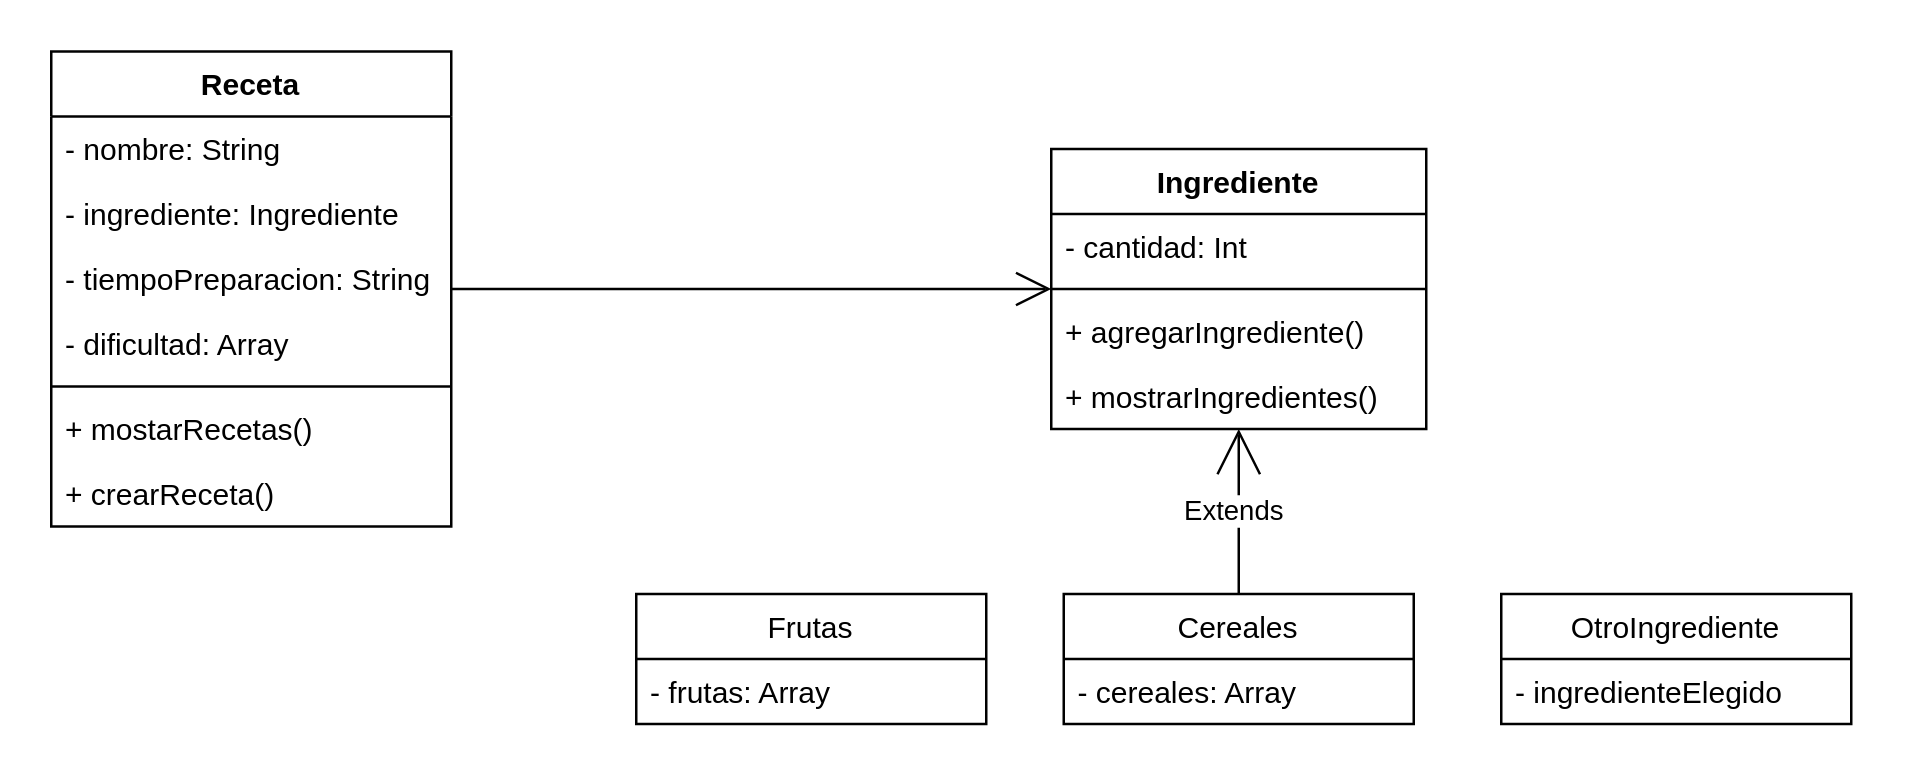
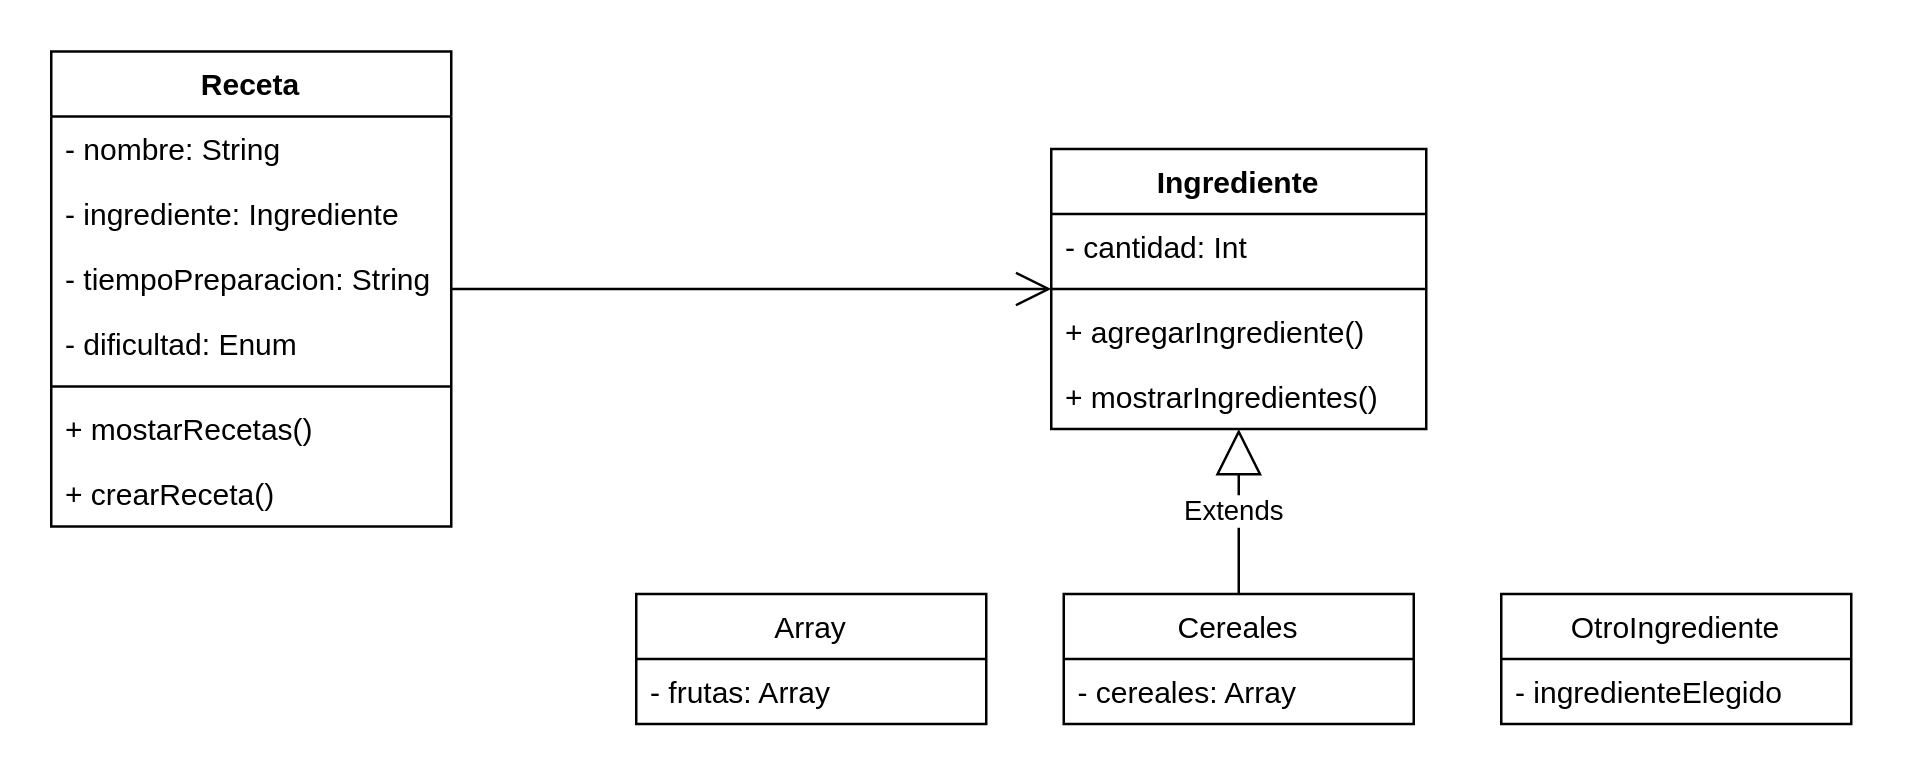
  <mxCell id="0" />
  <mxCell id="1" parent="0" />
  <mxCell id="2" value="Ingrediente" style="swimlane;fontStyle=1;align=center;verticalAlign=top;childLayout=stackLayout;horizontal=1;startSize=26;horizontalStack=0;resizeParent=1;resizeParentMax=0;resizeLast=0;collapsible=1;marginBottom=0;" vertex="1" parent="1"><mxGeometry x="420" y="59" width="150" height="112" as="geometry" /></mxCell>
  <mxCell id="3" value="- cantidad: Int" style="text;strokeColor=none;fillColor=none;align=left;verticalAlign=top;spacingLeft=4;spacingRight=4;overflow=hidden;rotatable=0;points=[[0,0.5],[1,0.5]];portConstraint=eastwest;" vertex="1" parent="2"><mxGeometry y="26" width="150" height="26" as="geometry" /></mxCell>
  <mxCell id="4" value="" style="line;strokeWidth=1;fillColor=none;align=left;verticalAlign=middle;spacingTop=-1;spacingLeft=3;spacingRight=3;rotatable=0;labelPosition=right;points=[];portConstraint=eastwest;" vertex="1" parent="2"><mxGeometry y="52" width="150" height="8" as="geometry" /></mxCell>
  <mxCell id="5" value="+ agregarIngrediente()" style="text;strokeColor=none;fillColor=none;align=left;verticalAlign=top;spacingLeft=4;spacingRight=4;overflow=hidden;rotatable=0;points=[[0,0.5],[1,0.5]];portConstraint=eastwest;" vertex="1" parent="2"><mxGeometry y="60" width="150" height="26" as="geometry" /></mxCell>
  <mxCell id="6" value="+ mostrarIngredientes()" style="text;strokeColor=none;fillColor=none;align=left;verticalAlign=top;spacingLeft=4;spacingRight=4;overflow=hidden;rotatable=0;points=[[0,0.5],[1,0.5]];portConstraint=eastwest;fontColor=#000000;" vertex="1" parent="2"><mxGeometry y="86" width="150" height="26" as="geometry" /></mxCell>
  <mxCell id="7" value="Receta" style="swimlane;fontStyle=1;align=center;verticalAlign=top;childLayout=stackLayout;horizontal=1;startSize=26;horizontalStack=0;resizeParent=1;resizeParentMax=0;resizeLast=0;collapsible=1;marginBottom=0;" vertex="1" parent="1"><mxGeometry x="20" y="20" width="160" height="190" as="geometry" /></mxCell>
  <mxCell id="8" value="- nombre: String" style="text;strokeColor=none;fillColor=none;align=left;verticalAlign=top;spacingLeft=4;spacingRight=4;overflow=hidden;rotatable=0;points=[[0,0.5],[1,0.5]];portConstraint=eastwest;" vertex="1" parent="7"><mxGeometry y="26" width="160" height="26" as="geometry" /></mxCell>
  <mxCell id="9" value="- ingrediente: Ingrediente" style="text;strokeColor=none;fillColor=none;align=left;verticalAlign=top;spacingLeft=4;spacingRight=4;overflow=hidden;rotatable=0;points=[[0,0.5],[1,0.5]];portConstraint=eastwest;" vertex="1" parent="7"><mxGeometry y="52" width="160" height="26" as="geometry" /></mxCell>
  <mxCell id="10" value="- tiempoPreparacion: String" style="text;strokeColor=none;fillColor=none;align=left;verticalAlign=top;spacingLeft=4;spacingRight=4;overflow=hidden;rotatable=0;points=[[0,0.5],[1,0.5]];portConstraint=eastwest;" vertex="1" parent="7"><mxGeometry y="78" width="160" height="26" as="geometry" /></mxCell>
- <mxCell id="11" value="- dificultad: Array" style="text;strokeColor=none;fillColor=none;align=left;verticalAlign=top;spacingLeft=4;spacingRight=4;overflow=hidden;rotatable=0;points=[[0,0.5],[1,0.5]];portConstraint=eastwest;" vertex="1" parent="7"><mxGeometry y="104" width="160" height="26" as="geometry" /></mxCell>
+ <mxCell id="11" value="- dificultad: Enum" style="text;strokeColor=none;fillColor=none;align=left;verticalAlign=top;spacingLeft=4;spacingRight=4;overflow=hidden;rotatable=0;points=[[0,0.5],[1,0.5]];portConstraint=eastwest;" vertex="1" parent="7"><mxGeometry y="104" width="160" height="26" as="geometry" /></mxCell>
  <mxCell id="12" value="" style="line;strokeWidth=1;fillColor=none;align=left;verticalAlign=middle;spacingTop=-1;spacingLeft=3;spacingRight=3;rotatable=0;labelPosition=right;points=[];portConstraint=eastwest;" vertex="1" parent="7"><mxGeometry y="130" width="160" height="8" as="geometry" /></mxCell>
  <mxCell id="13" value="+ mostarRecetas()&#10;" style="text;strokeColor=none;fillColor=none;align=left;verticalAlign=top;spacingLeft=4;spacingRight=4;overflow=hidden;rotatable=0;points=[[0,0.5],[1,0.5]];portConstraint=eastwest;" vertex="1" parent="7"><mxGeometry y="138" width="160" height="26" as="geometry" /></mxCell>
  <mxCell id="14" value="+ crearReceta()" style="text;strokeColor=none;fillColor=none;align=left;verticalAlign=top;spacingLeft=4;spacingRight=4;overflow=hidden;rotatable=0;points=[[0,0.5],[1,0.5]];portConstraint=eastwest;" vertex="1" parent="7"><mxGeometry y="164" width="160" height="26" as="geometry" /></mxCell>
- <mxCell id="15" value="Extends" style="endArrow=open;endSize=16;endFill=0;html=1;fontColor=#000000;exitX=0.5;exitY=0;exitDx=0;exitDy=0;" edge="1" parent="1" source="19" target="2"><mxGeometry x="0.013" y="2" width="160" relative="1" as="geometry"><mxPoint x="480" y="237" as="sourcePoint" /><mxPoint x="484" y="146" as="targetPoint" /><mxPoint as="offset" /></mxGeometry></mxCell>
+ <mxCell id="15" value="Extends" style="endArrow=block;endSize=16;endFill=0;html=1;fontColor=#000000;exitX=0.5;exitY=0;exitDx=0;exitDy=0;" edge="1" parent="1" source="19" target="2"><mxGeometry x="0.013" y="2" width="160" relative="1" as="geometry"><mxPoint x="480" y="237" as="sourcePoint" /><mxPoint x="484" y="146" as="targetPoint" /><mxPoint as="offset" /></mxGeometry></mxCell>
  <mxCell id="16" value="" style="endArrow=open;endFill=1;endSize=12;html=1;fontColor=#000000;" edge="1" parent="1" source="7" target="2"><mxGeometry width="160" relative="1" as="geometry"><mxPoint x="280" y="259" as="sourcePoint" /><mxPoint x="370" y="109" as="targetPoint" /></mxGeometry></mxCell>
  <mxCell id="17" value="OtroIngrediente" style="swimlane;fontStyle=0;childLayout=stackLayout;horizontal=1;startSize=26;fillColor=none;horizontalStack=0;resizeParent=1;resizeParentMax=0;resizeLast=0;collapsible=1;marginBottom=0;fontColor=#000000;" vertex="1" parent="1"><mxGeometry x="600" y="237" width="140" height="52" as="geometry" /></mxCell>
  <mxCell id="18" value="- ingredienteElegido" style="text;strokeColor=none;fillColor=none;align=left;verticalAlign=top;spacingLeft=4;spacingRight=4;overflow=hidden;rotatable=0;points=[[0,0.5],[1,0.5]];portConstraint=eastwest;" vertex="1" parent="17"><mxGeometry y="26" width="140" height="26" as="geometry" /></mxCell>
  <mxCell id="19" value="Cereales" style="swimlane;fontStyle=0;childLayout=stackLayout;horizontal=1;startSize=26;fillColor=none;horizontalStack=0;resizeParent=1;resizeParentMax=0;resizeLast=0;collapsible=1;marginBottom=0;fontColor=#000000;" vertex="1" parent="1"><mxGeometry x="425" y="237" width="140" height="52" as="geometry" /></mxCell>
  <mxCell id="20" value="- cereales: Array" style="text;strokeColor=none;fillColor=none;align=left;verticalAlign=top;spacingLeft=4;spacingRight=4;overflow=hidden;rotatable=0;points=[[0,0.5],[1,0.5]];portConstraint=eastwest;" vertex="1" parent="19"><mxGeometry y="26" width="140" height="26" as="geometry" /></mxCell>
- <mxCell id="21" value="Frutas" style="swimlane;fontStyle=0;childLayout=stackLayout;horizontal=1;startSize=26;fillColor=none;horizontalStack=0;resizeParent=1;resizeParentMax=0;resizeLast=0;collapsible=1;marginBottom=0;fontColor=#000000;" vertex="1" parent="1"><mxGeometry x="254" y="237" width="140" height="52" as="geometry" /></mxCell>
+ <mxCell id="21" value="Array" style="swimlane;fontStyle=0;childLayout=stackLayout;horizontal=1;startSize=26;fillColor=none;horizontalStack=0;resizeParent=1;resizeParentMax=0;resizeLast=0;collapsible=1;marginBottom=0;fontColor=#000000;" vertex="1" parent="1"><mxGeometry x="254" y="237" width="140" height="52" as="geometry" /></mxCell>
  <mxCell id="22" value="- frutas: Array" style="text;strokeColor=none;fillColor=none;align=left;verticalAlign=top;spacingLeft=4;spacingRight=4;overflow=hidden;rotatable=0;points=[[0,0.5],[1,0.5]];portConstraint=eastwest;" vertex="1" parent="21"><mxGeometry y="26" width="140" height="26" as="geometry" /></mxCell>
